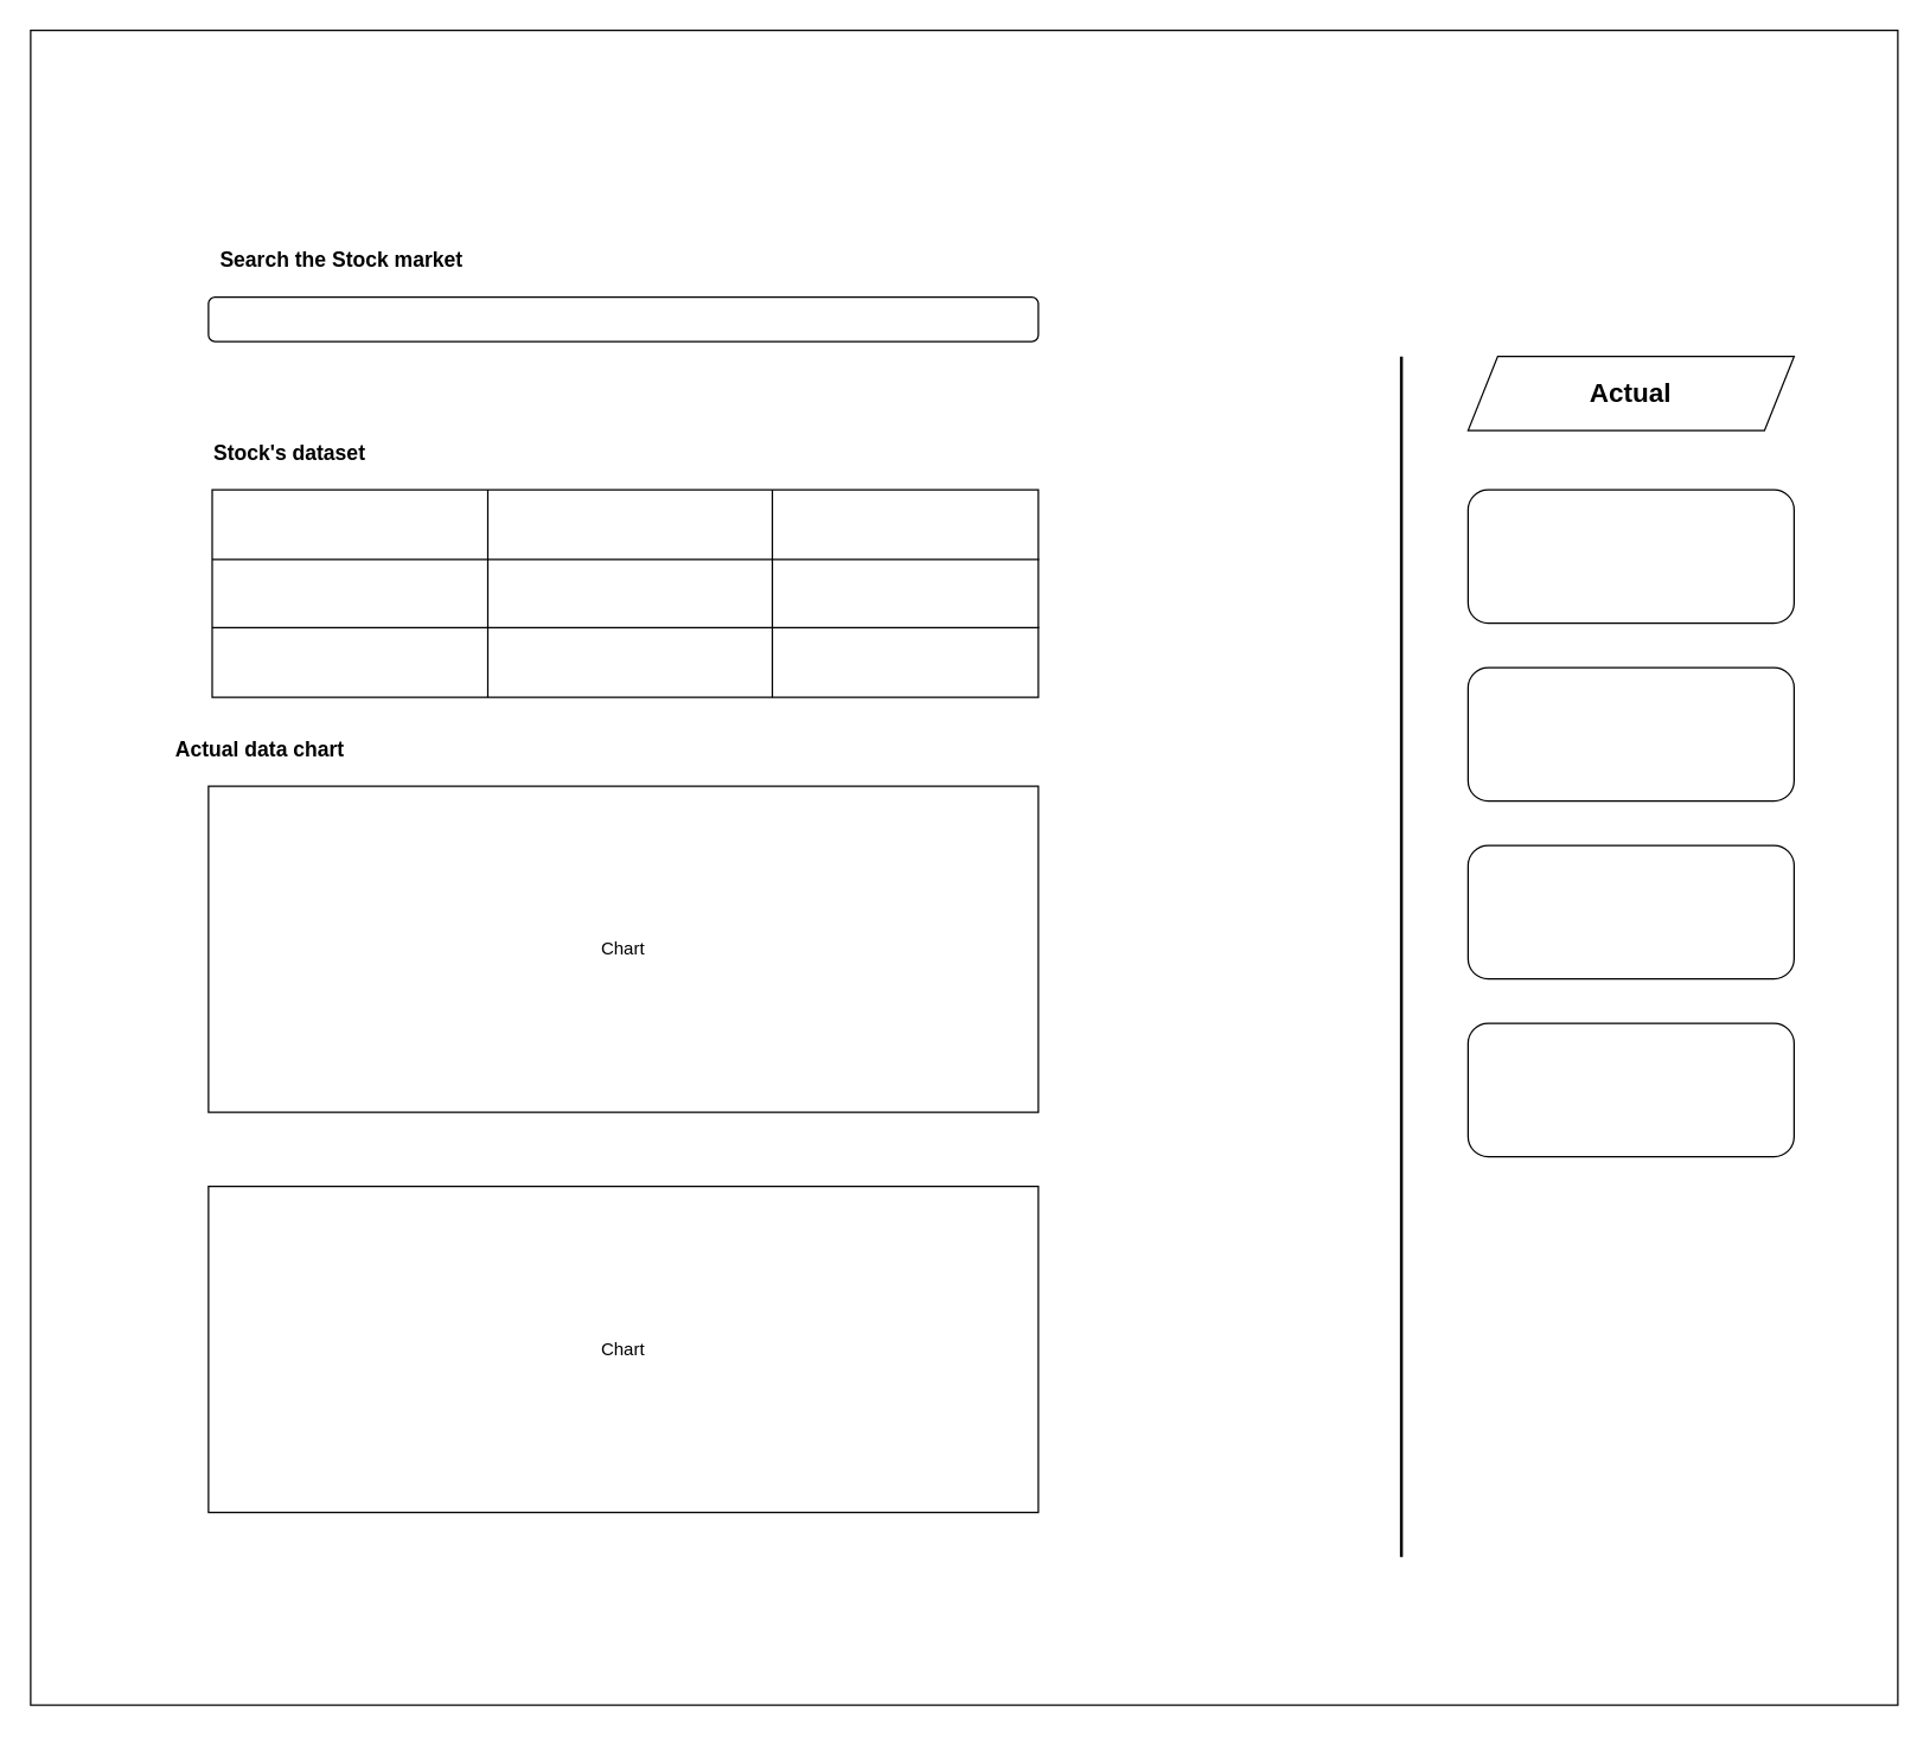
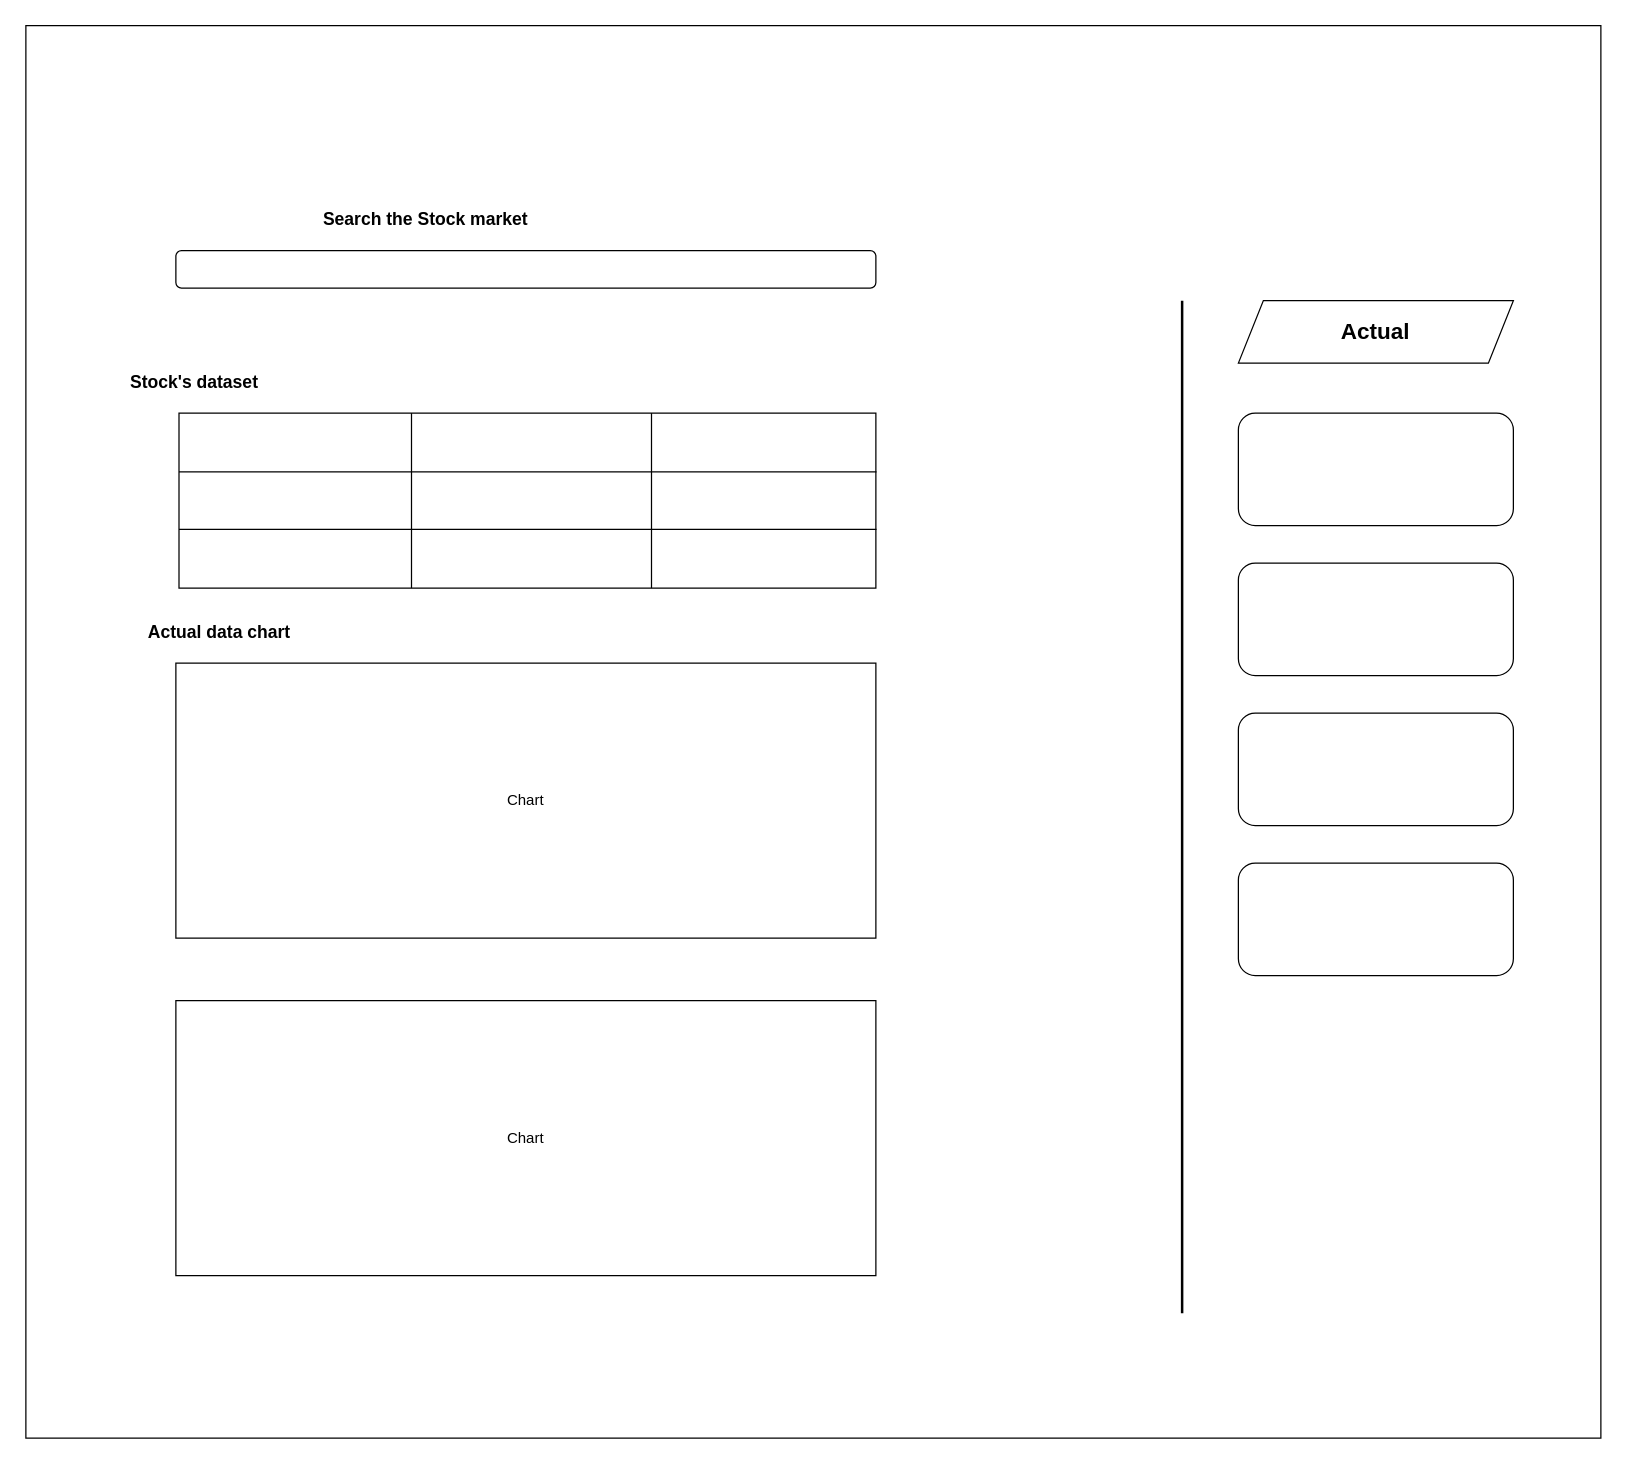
  <mxCell id="0" />
  <mxCell id="1" parent="0" />
  <mxCell id="2" value="" style="rounded=0;whiteSpace=wrap;html=1;" vertex="1" parent="1"><mxGeometry y="20" width="1260" height="1130" as="geometry" x="20" /></mxCell>
  <mxCell id="3" value="" style="rounded=1;whiteSpace=wrap;html=1;" vertex="1" parent="1"><mxGeometry x="140" y="200" width="560" height="30" as="geometry" /></mxCell>
  <mxCell id="4" value="" style="shape=table;startSize=0;container=1;collapsible=0;childLayout=tableLayout;fontSize=16;" vertex="1" parent="1"><mxGeometry x="142.5" y="330" width="557.5" height="140" as="geometry" /></mxCell>
  <mxCell id="5" value="" style="shape=tableRow;horizontal=0;startSize=0;swimlaneHead=0;swimlaneBody=0;strokeColor=inherit;top=0;left=0;bottom=0;right=0;collapsible=0;dropTarget=0;fillColor=none;points=[[0,0.5],[1,0.5]];portConstraint=eastwest;fontSize=16;" vertex="1" parent="4"><mxGeometry width="557.5" height="47" as="geometry" /></mxCell>
  <mxCell id="6" value="" style="shape=partialRectangle;html=1;whiteSpace=wrap;connectable=0;strokeColor=inherit;overflow=hidden;fillColor=none;top=0;left=0;bottom=0;right=0;pointerEvents=1;fontSize=16;" vertex="1" parent="5"><mxGeometry width="186" height="47" as="geometry"><mxRectangle width="186" height="47" as="alternateBounds" /></mxGeometry></mxCell>
  <mxCell id="7" value="" style="shape=partialRectangle;html=1;whiteSpace=wrap;connectable=0;strokeColor=inherit;overflow=hidden;fillColor=none;top=0;left=0;bottom=0;right=0;pointerEvents=1;fontSize=16;" vertex="1" parent="5"><mxGeometry x="186" width="192" height="47" as="geometry"><mxRectangle width="192" height="47" as="alternateBounds" /></mxGeometry></mxCell>
  <mxCell id="8" value="" style="shape=partialRectangle;html=1;whiteSpace=wrap;connectable=0;strokeColor=inherit;overflow=hidden;fillColor=none;top=0;left=0;bottom=0;right=0;pointerEvents=1;fontSize=16;" vertex="1" parent="5"><mxGeometry x="378" width="180" height="47" as="geometry"><mxRectangle width="180" height="47" as="alternateBounds" /></mxGeometry></mxCell>
  <mxCell id="9" value="" style="shape=tableRow;horizontal=0;startSize=0;swimlaneHead=0;swimlaneBody=0;strokeColor=inherit;top=0;left=0;bottom=0;right=0;collapsible=0;dropTarget=0;fillColor=none;points=[[0,0.5],[1,0.5]];portConstraint=eastwest;fontSize=16;" vertex="1" parent="4"><mxGeometry y="47" width="557.5" height="46" as="geometry" /></mxCell>
  <mxCell id="10" value="" style="shape=partialRectangle;html=1;whiteSpace=wrap;connectable=0;strokeColor=inherit;overflow=hidden;fillColor=none;top=0;left=0;bottom=0;right=0;pointerEvents=1;fontSize=16;" vertex="1" parent="9"><mxGeometry width="186" height="46" as="geometry"><mxRectangle width="186" height="46" as="alternateBounds" /></mxGeometry></mxCell>
  <mxCell id="11" value="" style="shape=partialRectangle;html=1;whiteSpace=wrap;connectable=0;strokeColor=inherit;overflow=hidden;fillColor=none;top=0;left=0;bottom=0;right=0;pointerEvents=1;fontSize=16;" vertex="1" parent="9"><mxGeometry x="186" width="192" height="46" as="geometry"><mxRectangle width="192" height="46" as="alternateBounds" /></mxGeometry></mxCell>
  <mxCell id="12" value="" style="shape=partialRectangle;html=1;whiteSpace=wrap;connectable=0;strokeColor=inherit;overflow=hidden;fillColor=none;top=0;left=0;bottom=0;right=0;pointerEvents=1;fontSize=16;" vertex="1" parent="9"><mxGeometry x="378" width="180" height="46" as="geometry"><mxRectangle width="180" height="46" as="alternateBounds" /></mxGeometry></mxCell>
  <mxCell id="13" value="" style="shape=tableRow;horizontal=0;startSize=0;swimlaneHead=0;swimlaneBody=0;strokeColor=inherit;top=0;left=0;bottom=0;right=0;collapsible=0;dropTarget=0;fillColor=none;points=[[0,0.5],[1,0.5]];portConstraint=eastwest;fontSize=16;" vertex="1" parent="4"><mxGeometry y="93" width="557.5" height="47" as="geometry" /></mxCell>
  <mxCell id="14" value="" style="shape=partialRectangle;html=1;whiteSpace=wrap;connectable=0;strokeColor=inherit;overflow=hidden;fillColor=none;top=0;left=0;bottom=0;right=0;pointerEvents=1;fontSize=16;" vertex="1" parent="13"><mxGeometry width="186" height="47" as="geometry"><mxRectangle width="186" height="47" as="alternateBounds" /></mxGeometry></mxCell>
  <mxCell id="15" value="" style="shape=partialRectangle;html=1;whiteSpace=wrap;connectable=0;strokeColor=inherit;overflow=hidden;fillColor=none;top=0;left=0;bottom=0;right=0;pointerEvents=1;fontSize=16;" vertex="1" parent="13"><mxGeometry x="186" width="192" height="47" as="geometry"><mxRectangle width="192" height="47" as="alternateBounds" /></mxGeometry></mxCell>
  <mxCell id="16" value="" style="shape=partialRectangle;html=1;whiteSpace=wrap;connectable=0;strokeColor=inherit;overflow=hidden;fillColor=none;top=0;left=0;bottom=0;right=0;pointerEvents=1;fontSize=16;" vertex="1" parent="13"><mxGeometry x="378" width="180" height="47" as="geometry"><mxRectangle width="180" height="47" as="alternateBounds" /></mxGeometry></mxCell>
- <mxCell id="17" value="&lt;h3&gt;Search the Stock market&lt;/h3&gt;" style="text;html=1;strokeColor=none;fillColor=none;align=center;verticalAlign=middle;whiteSpace=wrap;rounded=0;" vertex="1" parent="1"><mxGeometry x="140" y="160" width="180" height="30" as="geometry" /></mxCell>
- <mxCell id="18" value="&lt;h3&gt;Stock's dataset&lt;/h3&gt;" style="text;html=1;strokeColor=none;fillColor=none;align=center;verticalAlign=middle;whiteSpace=wrap;rounded=0;" vertex="1" parent="1"><mxGeometry x="140" y="290" width="110" height="30" as="geometry" /></mxCell>
+ <mxCell id="17" value="&lt;h3&gt;Search the Stock market&lt;/h3&gt;" style="text;html=1;strokeColor=none;fillColor=none;align=center;verticalAlign=middle;whiteSpace=wrap;rounded=0;" vertex="1" parent="1"><mxGeometry x="250" y="160" width="180" height="30" as="geometry" /></mxCell>
+ <mxCell id="18" value="&lt;h3&gt;Stock's dataset&lt;/h3&gt;" style="text;html=1;strokeColor=none;fillColor=none;align=center;verticalAlign=middle;whiteSpace=wrap;rounded=0;" vertex="1" parent="1"><mxGeometry x="100" y="290" width="110" height="30" as="geometry" /></mxCell>
  <mxCell id="19" value="Chart" style="rounded=0;whiteSpace=wrap;html=1;" vertex="1" parent="1"><mxGeometry x="140" y="530" width="560" height="220" as="geometry" /></mxCell>
  <mxCell id="20" value="&lt;h3&gt;Actual data chart&lt;/h3&gt;" style="text;html=1;strokeColor=none;fillColor=none;align=center;verticalAlign=middle;whiteSpace=wrap;rounded=0;" vertex="1" parent="1"><mxGeometry x="115" y="490" width="120" height="30" as="geometry" /></mxCell>
  <mxCell id="21" value="Chart" style="rounded=0;whiteSpace=wrap;html=1;" vertex="1" parent="1"><mxGeometry x="140" y="800" width="560" height="220" as="geometry" /></mxCell>
  <mxCell id="22" value="" style="line;strokeWidth=2;direction=south;html=1;" vertex="1" parent="1"><mxGeometry x="940" y="240" width="10" height="810" as="geometry" /></mxCell>
  <mxCell id="23" value="&lt;h2&gt;Actual&lt;/h2&gt;" style="shape=parallelogram;perimeter=parallelogramPerimeter;whiteSpace=wrap;html=1;fixedSize=1;" vertex="1" parent="1"><mxGeometry x="990" y="240" width="220" height="50" as="geometry" /></mxCell>
  <mxCell id="24" value="" style="rounded=1;whiteSpace=wrap;html=1;" vertex="1" parent="1"><mxGeometry x="990" y="330" width="220" height="90" as="geometry" /></mxCell>
  <mxCell id="25" value="" style="rounded=1;whiteSpace=wrap;html=1;" vertex="1" parent="1"><mxGeometry x="990" y="450" width="220" height="90" as="geometry" /></mxCell>
  <mxCell id="26" value="" style="rounded=1;whiteSpace=wrap;html=1;" vertex="1" parent="1"><mxGeometry x="990" y="570" width="220" height="90" as="geometry" /></mxCell>
  <mxCell id="27" value="" style="rounded=1;whiteSpace=wrap;html=1;" vertex="1" parent="1"><mxGeometry x="990" y="690" width="220" height="90" as="geometry" /></mxCell>
